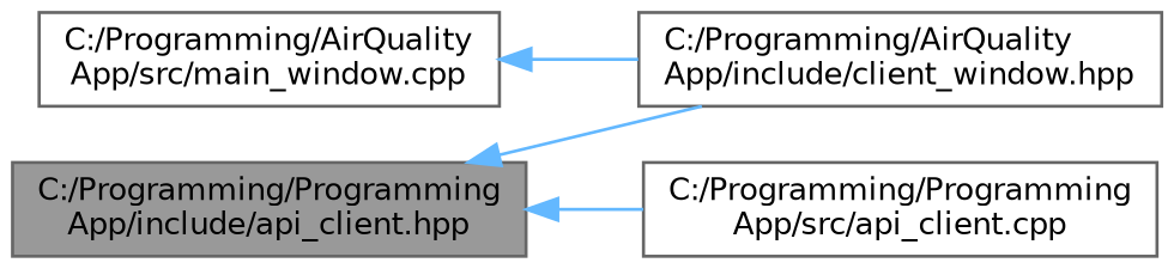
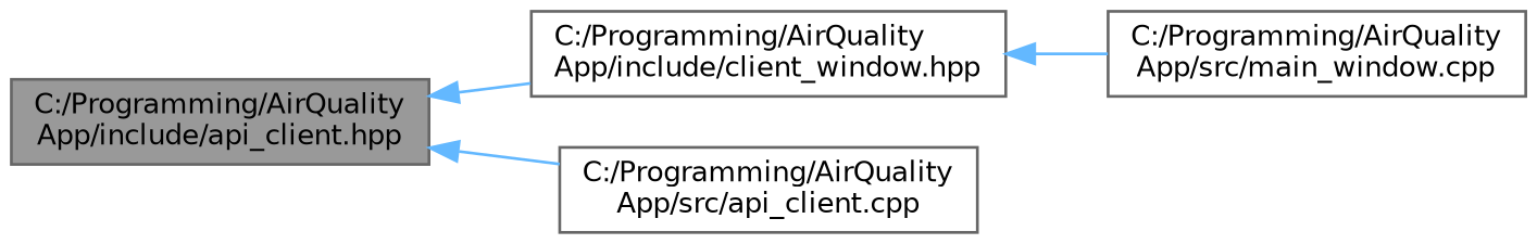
  digraph {
    rankdir=LR
    node [color=grey40 fillcolor=white fontname=Helvetica fontsize=10 shape=box style=filled]
    edge [color=steelblue1 dir=back fontname=Helvetica fontsize=10 labelfontname=Helvetica labelfontsize=10 style=solid]
-   n1 [color=gray40 fillcolor=grey60 fontcolor=black height=0.2 label="C:/Programming/Programming\lApp/include/api_client.hpp" width=0.4]
+   n1 [color=gray40 fillcolor=grey60 fontcolor=black height=0.2 label="C:/Programming/AirQuality\lApp/include/api_client.hpp" width=0.4]
    n2 [height=0.2 label="C:/Programming/AirQuality\lApp/include/client_window.hpp" width=0.4]
-   n3 [height=0.2 label="C:/Programming/Programming\lApp/src/api_client.cpp" width=0.4]
+   n3 [height=0.2 label="C:/Programming/AirQuality\lApp/src/api_client.cpp" width=0.4]
    n4 [height=0.2 label="C:/Programming/AirQuality\lApp/src/main_window.cpp" width=0.4]
    n1 -> n2
    n1 -> n3
-   n4 -> n2
+   n2 -> n4
  }
